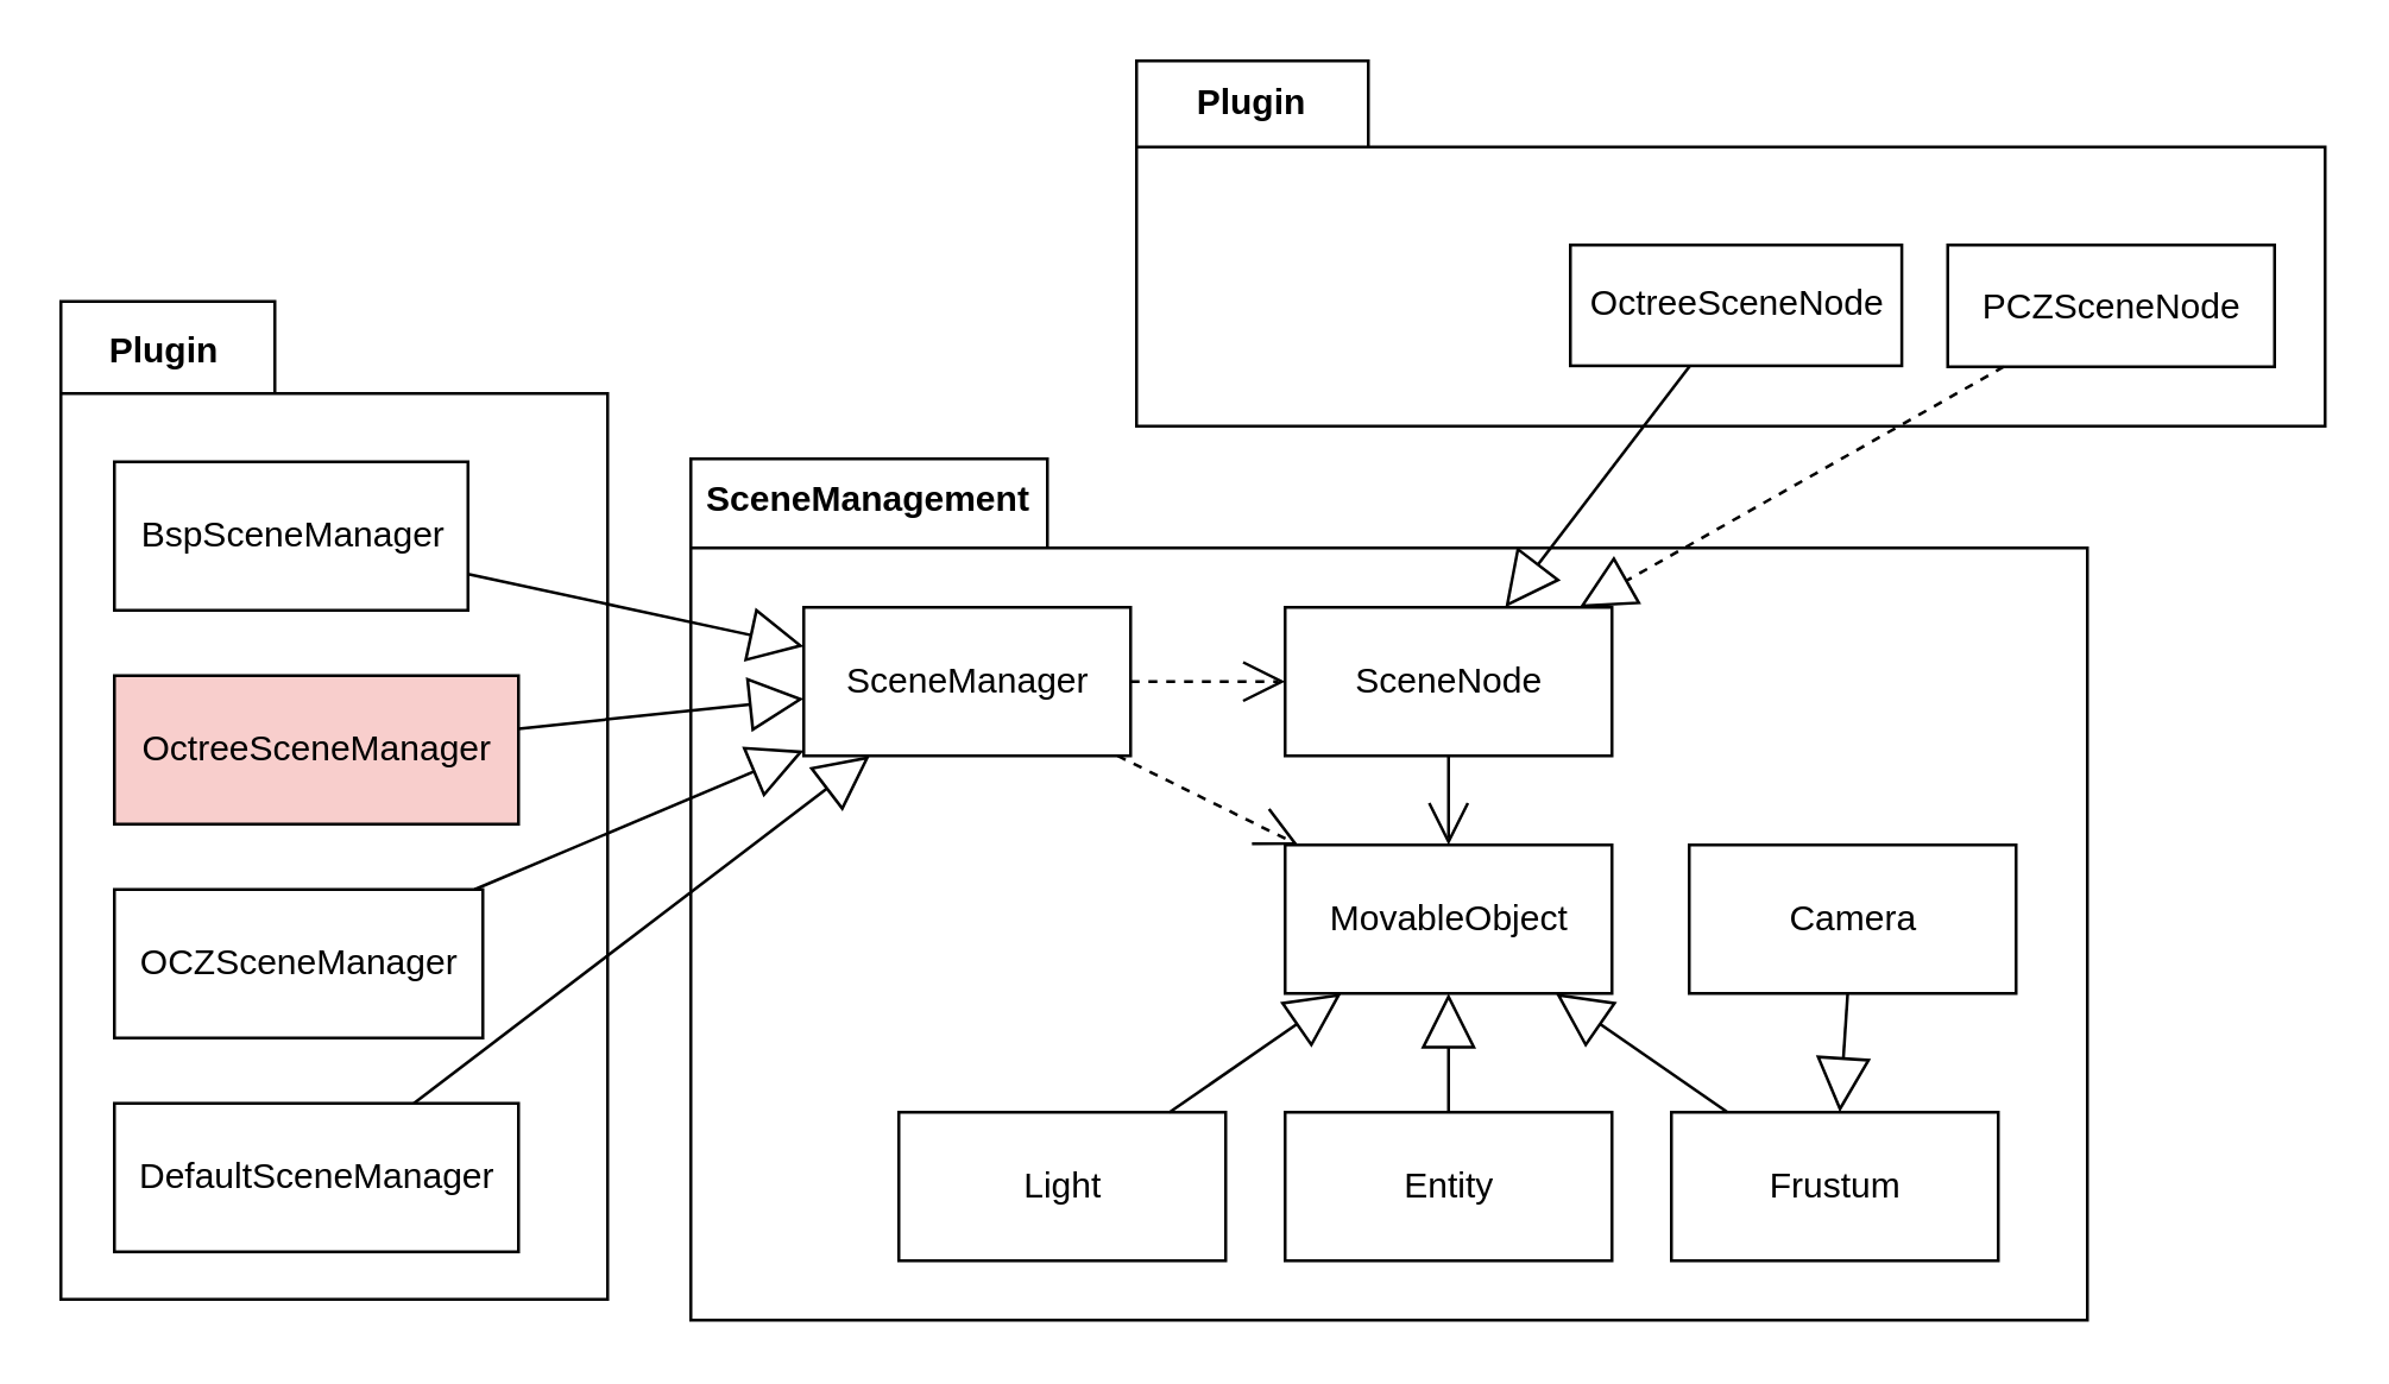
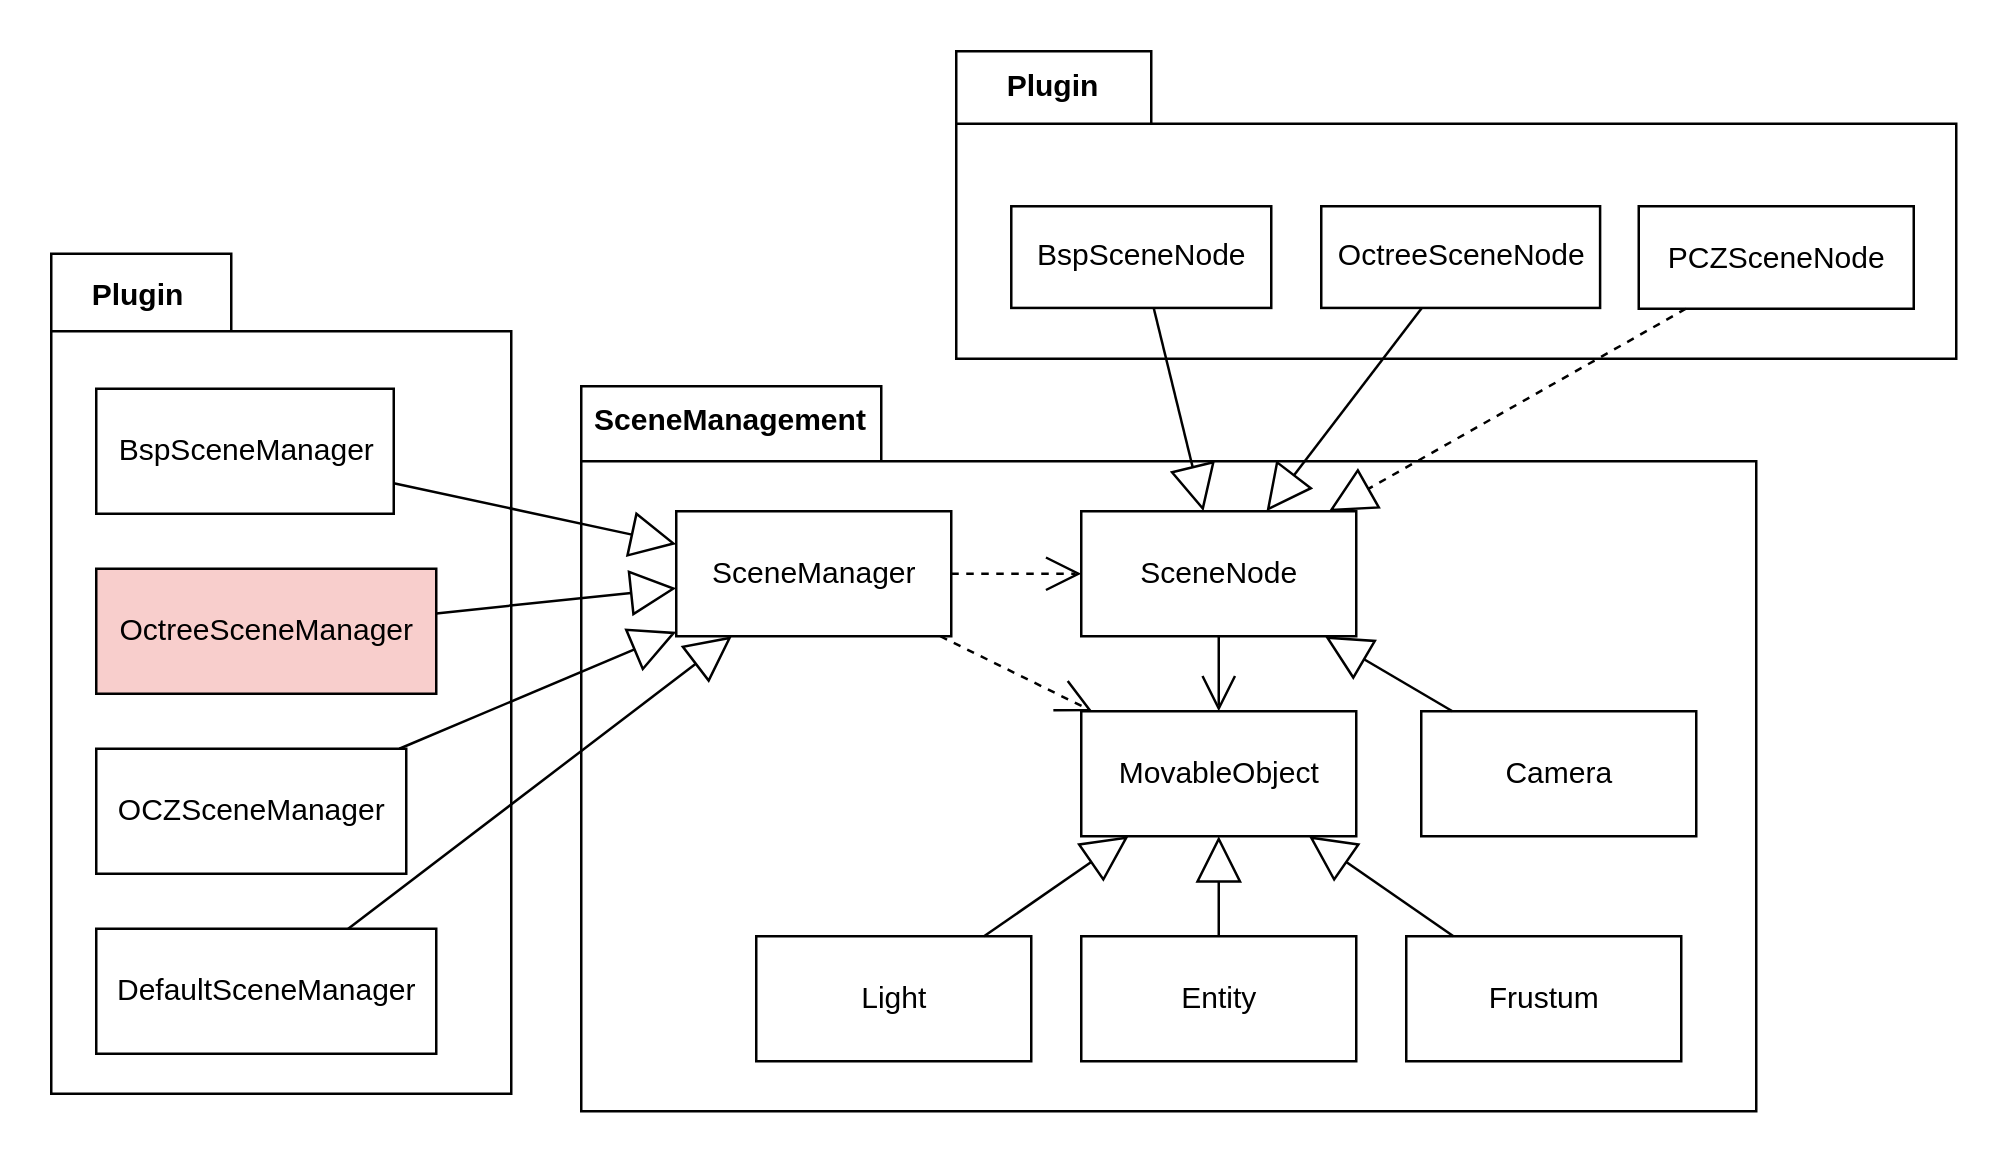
  <mxCell id="0" />
  <mxCell id="1" parent="0" />
  <mxCell id="2" value="" style="group" vertex="1" connectable="0" parent="1"><mxGeometry x="20" y="101" width="184" height="336" as="geometry" /></mxCell>
  <mxCell id="3" value="" style="shape=folder;fontStyle=1;spacingTop=10;tabWidth=72;tabHeight=31;tabPosition=left;html=1;align=center;" vertex="1" parent="2"><mxGeometry width="184" height="336" as="geometry" /></mxCell>
  <mxCell id="4" value="Plugin" style="text;align=center;fontStyle=1;verticalAlign=middle;spacingLeft=3;spacingRight=3;strokeColor=none;rotatable=0;points=[[0,0.5],[1,0.5]];portConstraint=eastwest;" vertex="1" parent="2"><mxGeometry y="3" width="70" height="26" as="geometry" /></mxCell>
  <mxCell id="5" value="BspSceneManager" style="html=1;align=center;" vertex="1" parent="2"><mxGeometry x="18" y="54" width="119" height="50" as="geometry" /></mxCell>
  <mxCell id="6" value="OctreeSceneManager" style="html=1;align=center;fillColor=#f8cecc;" vertex="1" parent="2"><mxGeometry x="18" y="126" width="136" height="50" as="geometry" /></mxCell>
  <mxCell id="7" value="OCZSceneManager" style="html=1;align=center;" vertex="1" parent="2"><mxGeometry x="18" y="198" width="124" height="50" as="geometry" /></mxCell>
  <mxCell id="8" value="DefaultSceneManager" style="html=1;align=center;" vertex="1" parent="2"><mxGeometry x="18" y="270" width="136" height="50" as="geometry" /></mxCell>
  <mxCell id="9" value="" style="group" vertex="1" connectable="0" parent="1"><mxGeometry x="382" y="20" width="400" height="123" as="geometry" /></mxCell>
  <mxCell id="10" value="" style="shape=folder;fontStyle=1;spacingTop=10;tabWidth=78;tabHeight=29;tabPosition=left;html=1;align=center;" vertex="1" parent="9"><mxGeometry width="400" height="123" as="geometry" /></mxCell>
  <mxCell id="11" value="Plugin" style="text;align=center;fontStyle=1;verticalAlign=middle;spacingLeft=3;spacingRight=3;strokeColor=none;rotatable=0;points=[[0,0.5],[1,0.5]];portConstraint=eastwest;" vertex="1" parent="9"><mxGeometry width="78" height="26.43" as="geometry" /></mxCell>
+ <mxCell id="12" value="BspSceneNode" style="html=1;align=center;" vertex="1" parent="9"><mxGeometry x="22.01" y="62.01" width="103.99" height="40.66" as="geometry" /></mxCell>
  <mxCell id="13" value="OctreeSceneNode" style="html=1;align=center;" vertex="1" parent="9"><mxGeometry x="146" y="62" width="111.54" height="40.67" as="geometry" /></mxCell>
  <mxCell id="14" value="PCZSceneNode" style="html=1;align=center;" vertex="1" parent="9"><mxGeometry x="273" y="62" width="110" height="41" as="geometry" /></mxCell>
  <mxCell id="15" value="" style="group" vertex="1" connectable="0" parent="1"><mxGeometry x="232" y="154" width="470" height="290" as="geometry" /></mxCell>
  <mxCell id="16" value="" style="shape=folder;fontStyle=1;spacingTop=10;tabWidth=120;tabHeight=30;tabPosition=left;html=1;align=center;labelPosition=center;verticalLabelPosition=top;verticalAlign=bottom;" vertex="1" parent="15"><mxGeometry width="470" height="290" as="geometry" /></mxCell>
  <mxCell id="17" value="SceneManagement" style="text;align=center;fontStyle=1;verticalAlign=middle;spacingLeft=3;spacingRight=3;strokeColor=none;rotatable=0;points=[[0,0.5],[1,0.5]];portConstraint=eastwest;" vertex="1" parent="15"><mxGeometry width="120" height="26" as="geometry" /></mxCell>
  <mxCell id="18" value="MovableObject" style="html=1;" vertex="1" parent="15"><mxGeometry x="200" y="130" width="110" height="50" as="geometry" /></mxCell>
  <mxCell id="19" value="Light" style="html=1;align=center;" vertex="1" parent="15"><mxGeometry x="70" y="220" width="110" height="50" as="geometry" /></mxCell>
  <mxCell id="20" value="Entity" style="html=1;align=center;" vertex="1" parent="15"><mxGeometry x="200" y="220" width="110" height="50" as="geometry" /></mxCell>
  <mxCell id="21" value="Frustum" style="html=1;align=center;" vertex="1" parent="15"><mxGeometry x="330" y="220" width="110" height="50" as="geometry" /></mxCell>
  <mxCell id="22" value="" style="endArrow=block;endSize=16;endFill=0;html=1;" edge="1" parent="15" source="19" target="18"><mxGeometry width="160" relative="1" as="geometry"><mxPoint x="60" y="340" as="sourcePoint" /><mxPoint x="220" y="340" as="targetPoint" /></mxGeometry></mxCell>
  <mxCell id="23" value="" style="endArrow=block;endSize=16;endFill=0;html=1;" edge="1" parent="15" source="20" target="18"><mxGeometry width="160" relative="1" as="geometry"><mxPoint x="130" y="340" as="sourcePoint" /><mxPoint x="290" y="340" as="targetPoint" /></mxGeometry></mxCell>
  <mxCell id="24" value="" style="endArrow=block;endSize=16;endFill=0;html=1;" edge="1" parent="15" source="21" target="18"><mxGeometry width="160" relative="1" as="geometry"><mxPoint x="190" y="330" as="sourcePoint" /><mxPoint x="350" y="330" as="targetPoint" /></mxGeometry></mxCell>
  <mxCell id="25" value="SceneNode" style="html=1;align=center;" vertex="1" parent="15"><mxGeometry x="200" y="50" width="110" height="50" as="geometry" /></mxCell>
  <mxCell id="26" value="SceneManager" style="html=1;align=center;" vertex="1" parent="15"><mxGeometry x="38" y="50" width="110" height="50" as="geometry" /></mxCell>
  <mxCell id="27" value="" style="endArrow=open;endFill=1;endSize=12;html=1;" edge="1" parent="15" source="25" target="18"><mxGeometry width="160" relative="1" as="geometry"><mxPoint x="209" y="363" as="sourcePoint" /><mxPoint x="369" y="363" as="targetPoint" /></mxGeometry></mxCell>
  <mxCell id="28" value="" style="endArrow=open;endSize=12;dashed=1;html=1;" edge="1" parent="15" source="26" target="25"><mxGeometry width="160" relative="1" as="geometry"><mxPoint x="42" y="145" as="sourcePoint" /><mxPoint x="-105" y="145" as="targetPoint" /></mxGeometry></mxCell>
  <mxCell id="29" value="" style="endArrow=open;endSize=12;dashed=1;html=1;" edge="1" parent="15" source="26" target="18"><mxGeometry width="160" relative="1" as="geometry"><mxPoint x="123" y="365" as="sourcePoint" /><mxPoint x="283" y="365" as="targetPoint" /></mxGeometry></mxCell>
  <mxCell id="30" value="Camera" style="html=1;align=center;" vertex="1" parent="15"><mxGeometry x="336" y="130" width="110" height="50" as="geometry" /></mxCell>
- <mxCell id="31" value="" style="endArrow=block;endSize=16;endFill=0;html=1;" edge="1" parent="15" source="30" target="21"><mxGeometry width="160" relative="1" as="geometry"><mxPoint x="142" y="322" as="sourcePoint" /><mxPoint x="302" y="322" as="targetPoint" /></mxGeometry></mxCell>
+ <mxCell id="31" value="" style="endArrow=block;endSize=16;endFill=0;html=1;" edge="1" parent="15" source="30" target="25"><mxGeometry width="160" relative="1" as="geometry"><mxPoint x="142" y="322" as="sourcePoint" /><mxPoint x="302" y="322" as="targetPoint" /></mxGeometry></mxCell>
+ <mxCell id="32" value="" style="endArrow=block;endSize=16;endFill=0;html=1;" edge="1" parent="1" source="12" target="25"><mxGeometry width="160" relative="1" as="geometry"><mxPoint x="275" y="493" as="sourcePoint" /><mxPoint x="435" y="493" as="targetPoint" /></mxGeometry></mxCell>
  <mxCell id="33" value="" style="endArrow=block;endSize=16;endFill=0;html=1;" edge="1" parent="1" source="13" target="25"><mxGeometry width="160" relative="1" as="geometry"><mxPoint x="359" y="500" as="sourcePoint" /><mxPoint x="519" y="500" as="targetPoint" /></mxGeometry></mxCell>
  <mxCell id="34" value="" style="endArrow=block;endSize=16;endFill=0;html=1;dashed=1;" edge="1" parent="1" source="14" target="25"><mxGeometry width="160" relative="1" as="geometry"><mxPoint x="384" y="489" as="sourcePoint" /><mxPoint x="544" y="489" as="targetPoint" /></mxGeometry></mxCell>
  <mxCell id="35" value="" style="endArrow=block;endSize=16;endFill=0;html=1;" edge="1" parent="1" source="5" target="26"><mxGeometry width="160" relative="1" as="geometry"><mxPoint x="310" y="501" as="sourcePoint" /><mxPoint x="470" y="501" as="targetPoint" /></mxGeometry></mxCell>
  <mxCell id="36" value="" style="endArrow=block;endSize=16;endFill=0;html=1;" edge="1" parent="1" source="6" target="26"><mxGeometry width="160" relative="1" as="geometry"><mxPoint x="235" y="502" as="sourcePoint" /><mxPoint x="395" y="502" as="targetPoint" /></mxGeometry></mxCell>
  <mxCell id="37" value="" style="endArrow=block;endSize=16;endFill=0;html=1;" edge="1" parent="1" source="7" target="26"><mxGeometry width="160" relative="1" as="geometry"><mxPoint x="228" y="503" as="sourcePoint" /><mxPoint x="388" y="503" as="targetPoint" /></mxGeometry></mxCell>
  <mxCell id="38" value="" style="endArrow=block;endSize=16;endFill=0;html=1;" edge="1" parent="1" source="8" target="26"><mxGeometry width="160" relative="1" as="geometry"><mxPoint x="255" y="514" as="sourcePoint" /><mxPoint x="415" y="514" as="targetPoint" /></mxGeometry></mxCell>
